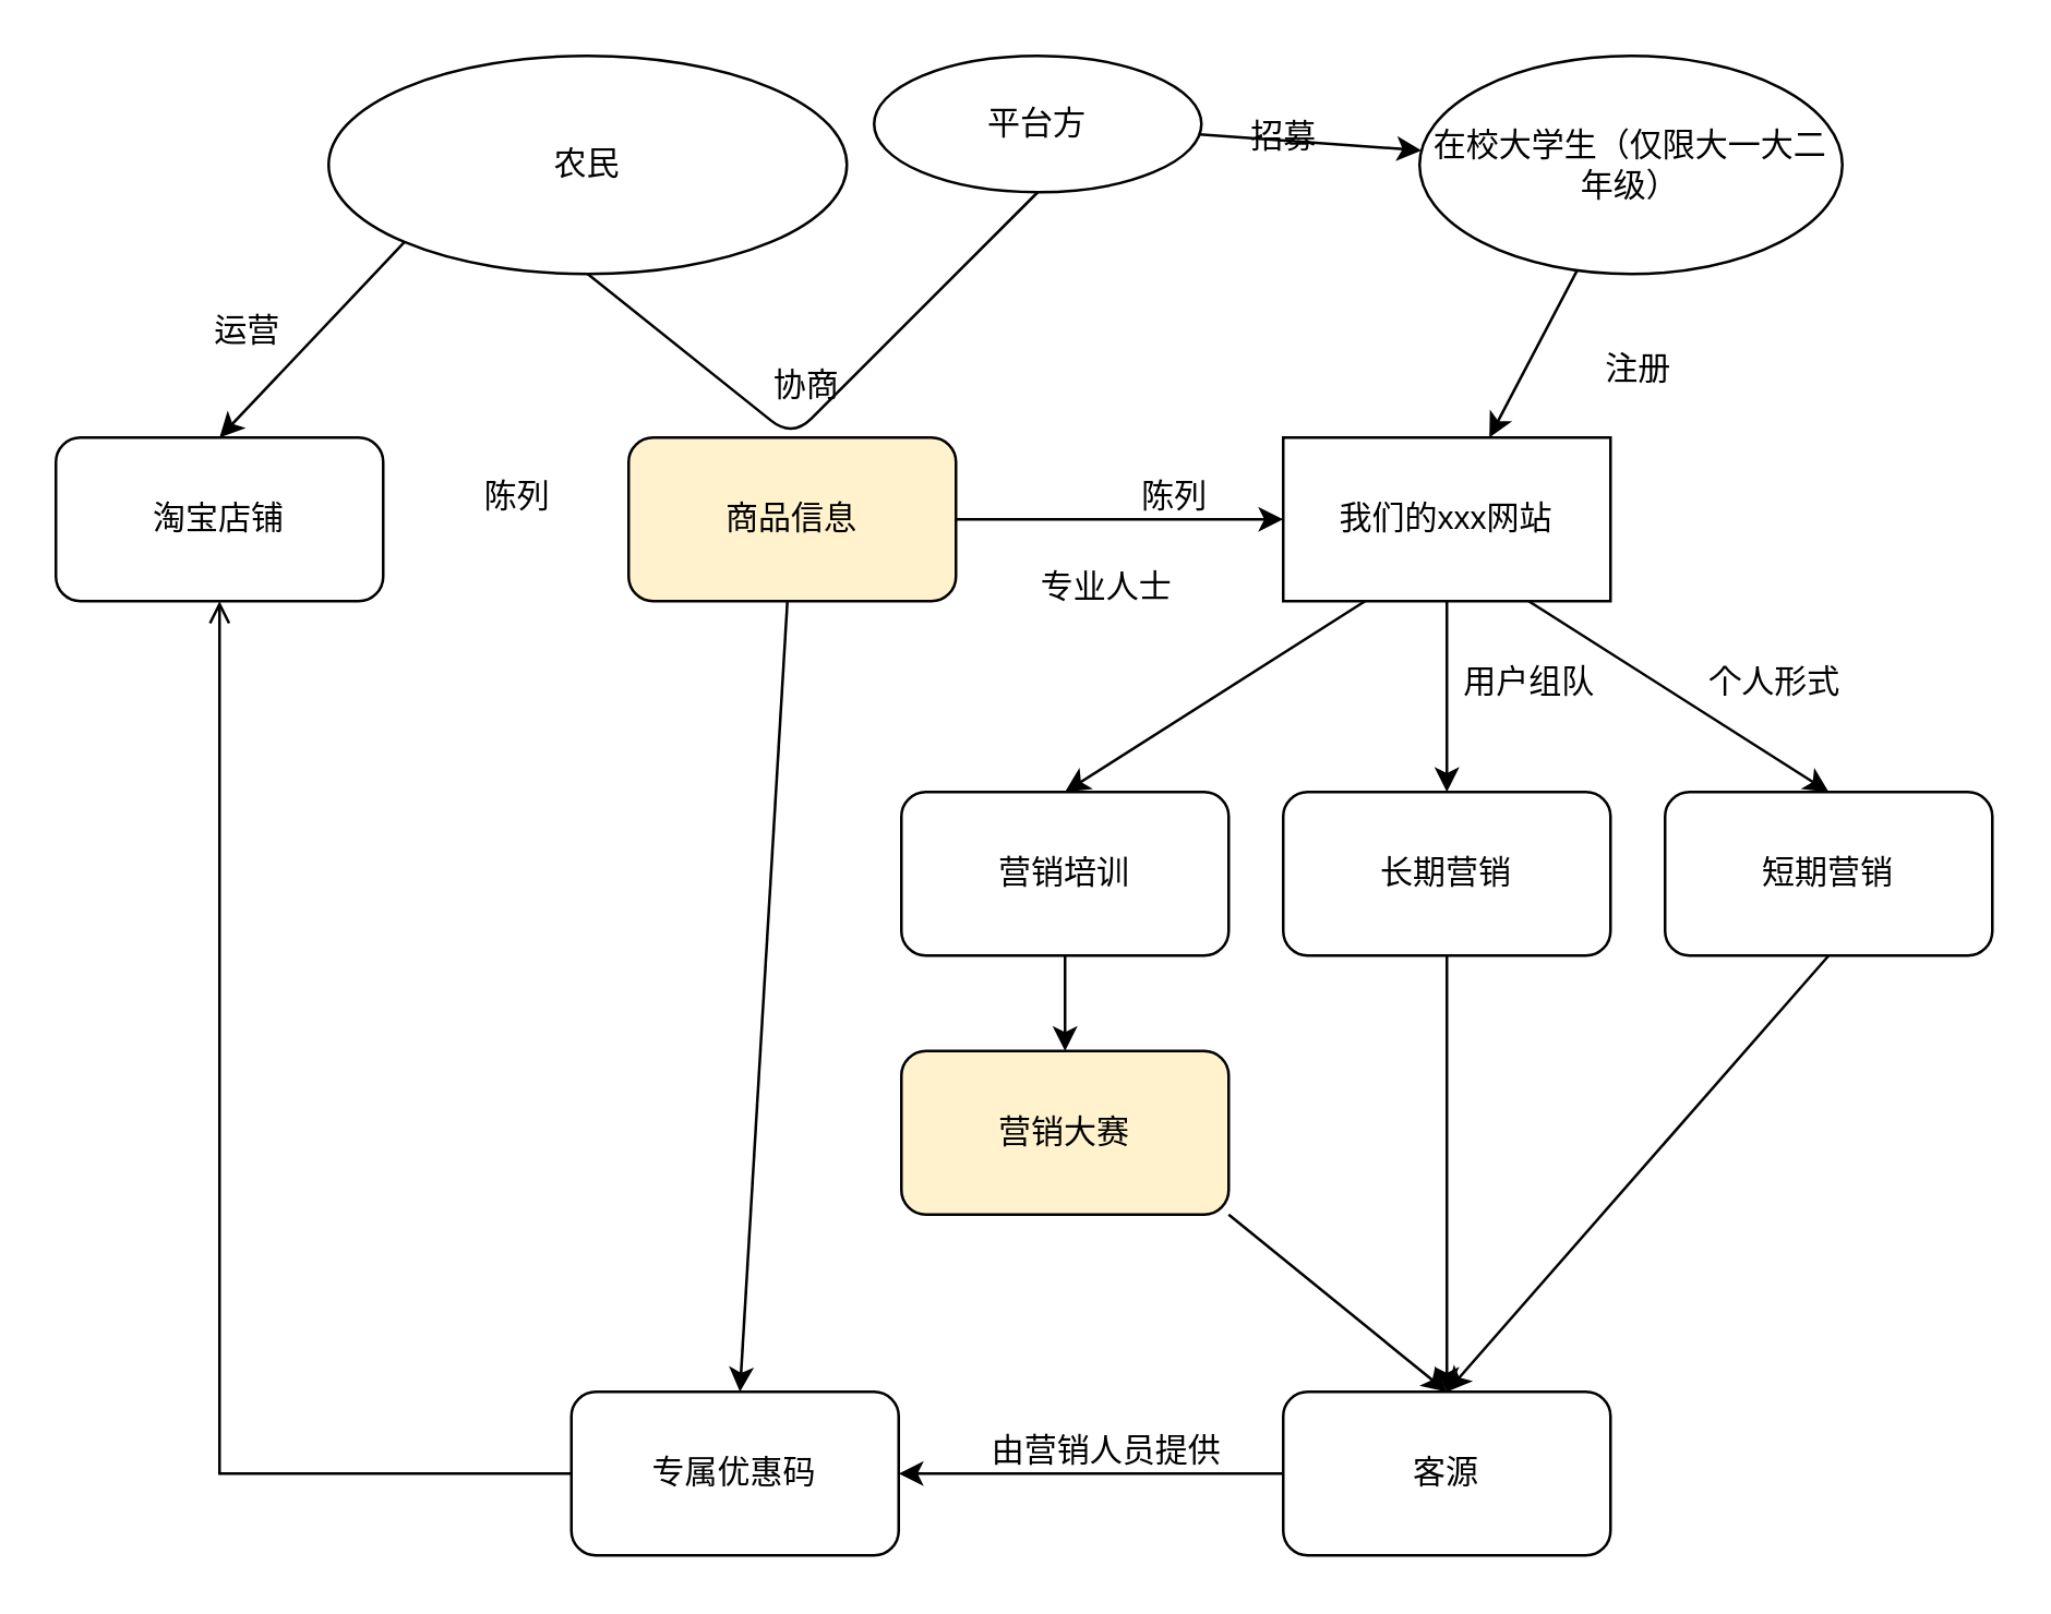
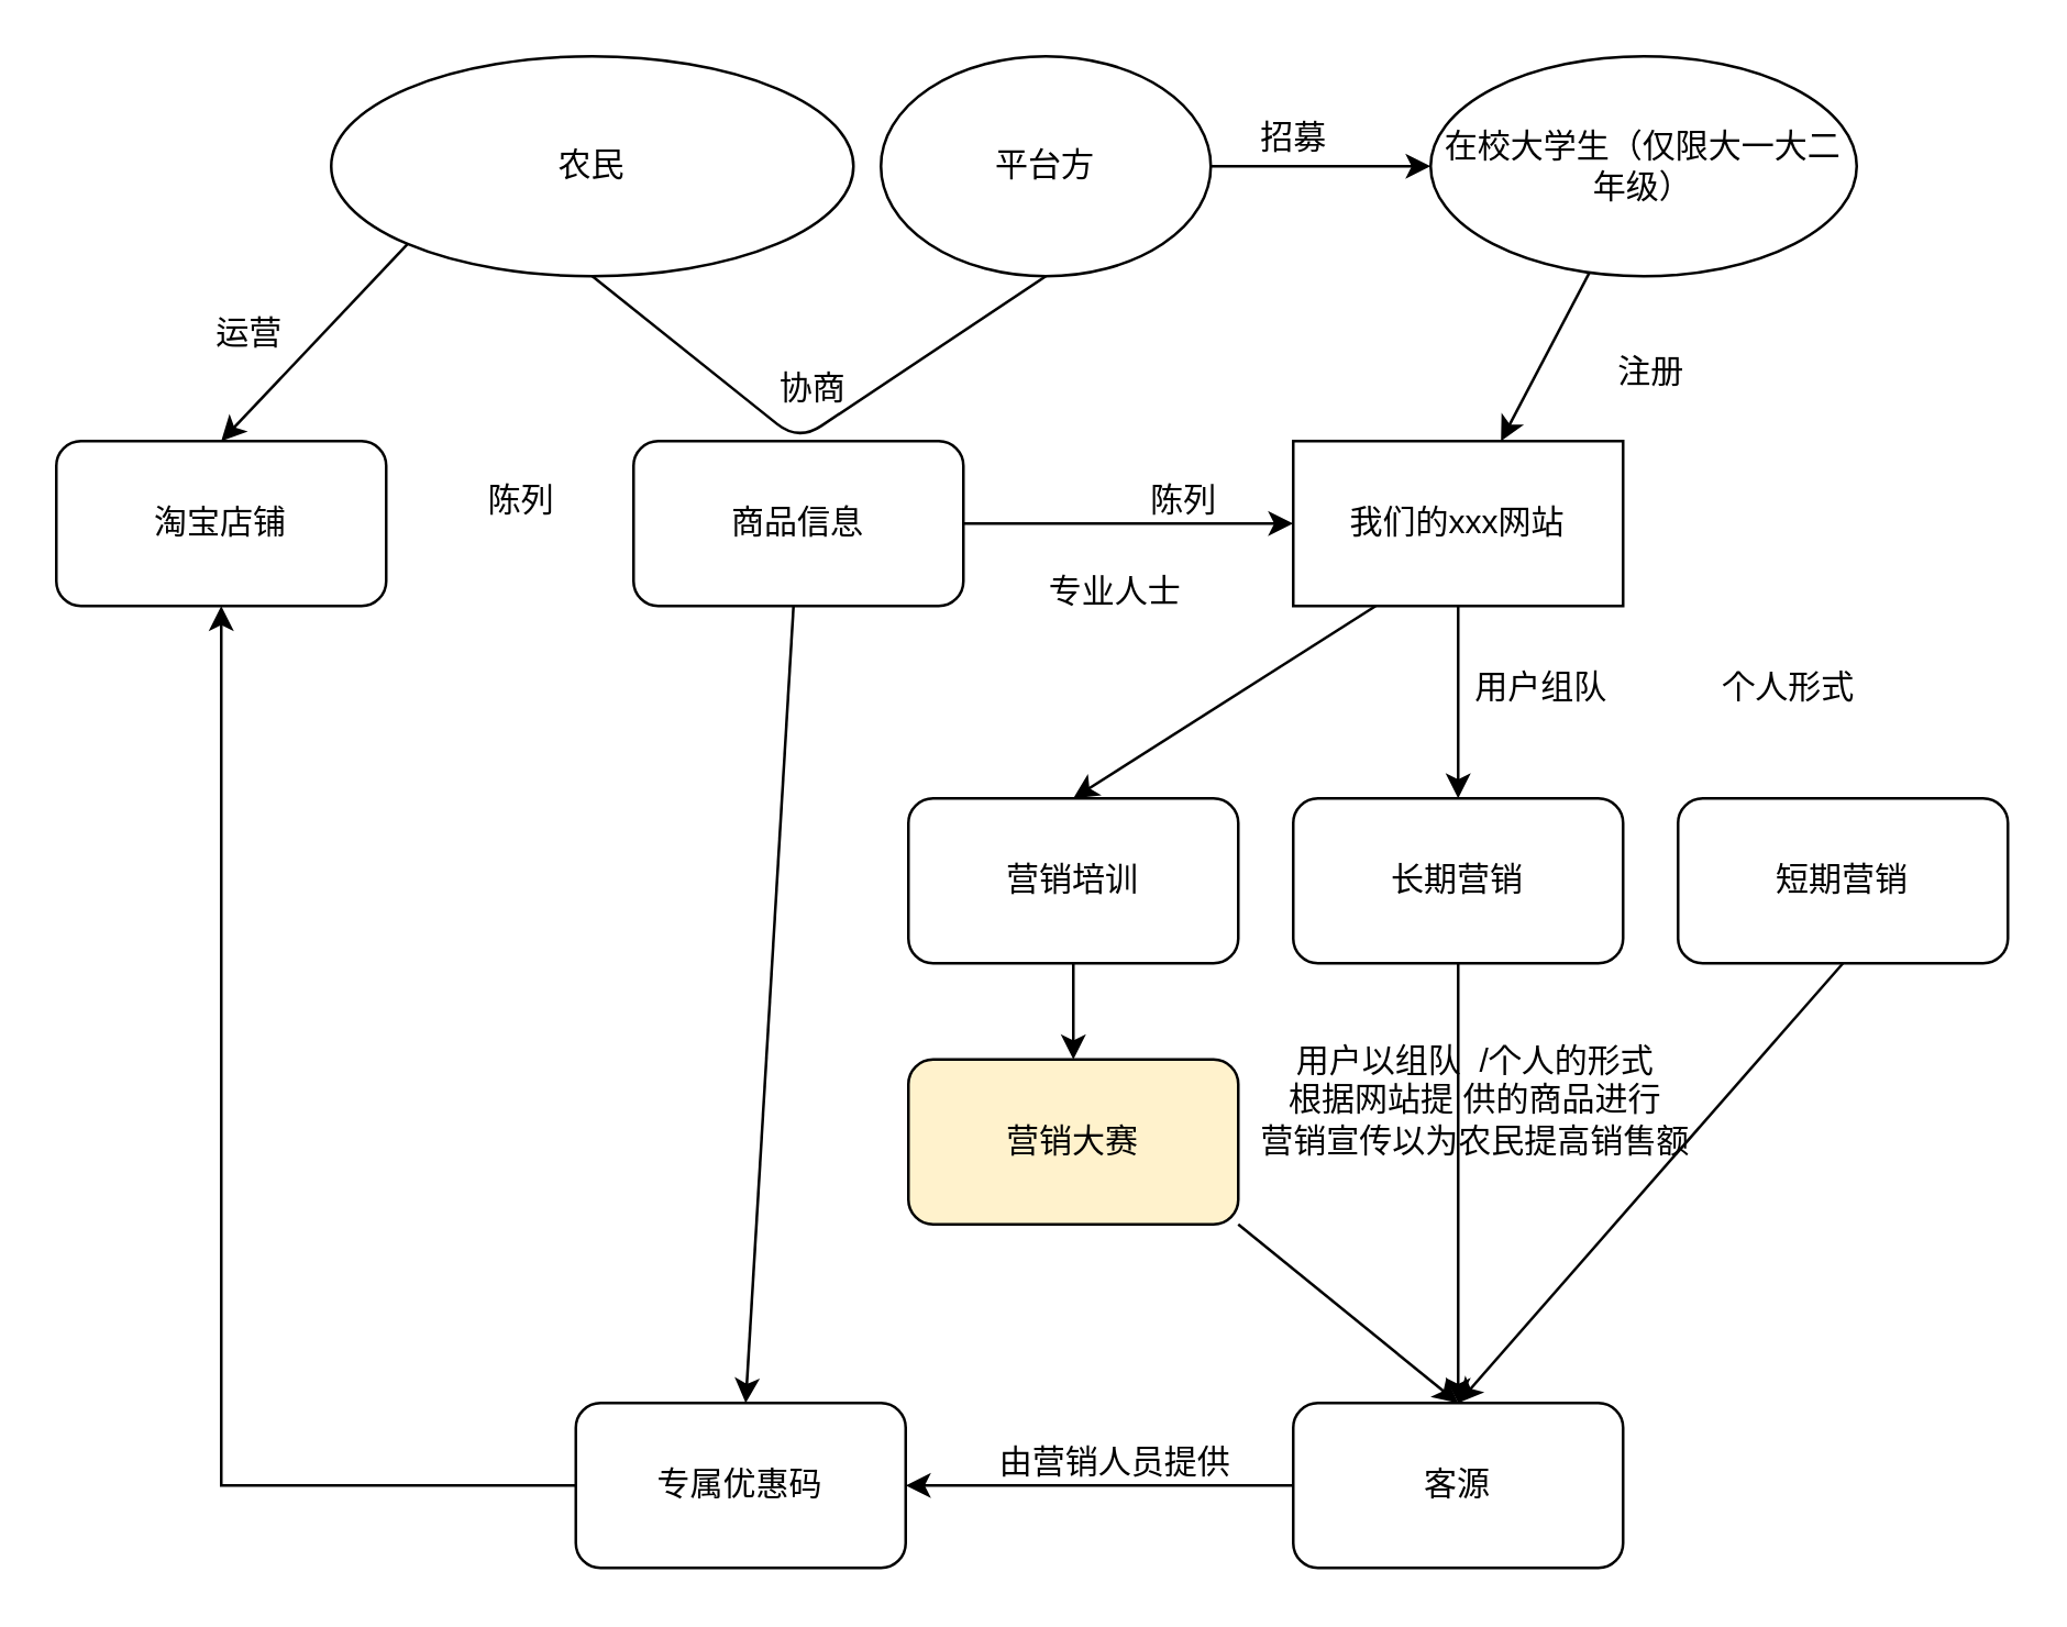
  <mxCell id="0" />
  <mxCell id="1" parent="0" />
  <mxCell id="2" style="rounded=0;orthogonalLoop=1;jettySize=auto;html=1;exitX=0;exitY=1;exitDx=0;exitDy=0;entryX=0.5;entryY=0;entryDx=0;entryDy=0;" parent="1" source="3" target="16" edge="1"><mxGeometry relative="1" as="geometry" /></mxCell>
  <mxCell id="3" value="农民" style="ellipse;whiteSpace=wrap;html=1;" parent="1" vertex="1"><mxGeometry x="120" y="20" width="190" height="80" as="geometry" /></mxCell>
  <mxCell id="4" value="" style="edgeStyle=none;rounded=0;orthogonalLoop=1;jettySize=auto;html=1;" edge="1" parent="1" source="5" target="20"><mxGeometry relative="1" as="geometry" /></mxCell>
- <mxCell id="5" value="平台方" style="ellipse;whiteSpace=wrap;html=1;" parent="1" vertex="1"><mxGeometry x="320" y="20" width="120" height="50" as="geometry" /></mxCell>
+ <mxCell id="5" value="平台方" style="ellipse;whiteSpace=wrap;html=1;" parent="1" vertex="1"><mxGeometry x="320" y="20" width="120" height="80" as="geometry" /></mxCell>
  <mxCell id="6" value="" style="edgeStyle=none;rounded=0;orthogonalLoop=1;jettySize=auto;html=1;startArrow=none;startFill=0;endArrow=classic;endFill=1;" edge="1" parent="1" source="9" target="24"><mxGeometry relative="1" as="geometry" /></mxCell>
  <mxCell id="7" style="edgeStyle=none;rounded=0;orthogonalLoop=1;jettySize=auto;html=1;exitX=0.25;exitY=1;exitDx=0;exitDy=0;entryX=0.5;entryY=0;entryDx=0;entryDy=0;startArrow=none;startFill=0;endArrow=classic;endFill=1;" edge="1" parent="1" source="9" target="28"><mxGeometry relative="1" as="geometry" /></mxCell>
- <mxCell id="8" style="edgeStyle=none;rounded=0;orthogonalLoop=1;jettySize=auto;html=1;exitX=0.75;exitY=1;exitDx=0;exitDy=0;entryX=0.5;entryY=0;entryDx=0;entryDy=0;startArrow=none;startFill=0;endArrow=classic;endFill=1;" edge="1" parent="1" source="9" target="26"><mxGeometry relative="1" as="geometry" /></mxCell>
  <mxCell id="9" value="我们的xxx网站" style="rounded=0;whiteSpace=wrap;html=1;" parent="1" vertex="1"><mxGeometry x="470" y="160" width="120" height="60" as="geometry" /></mxCell>
  <mxCell id="10" value="" style="edgeStyle=orthogonalEdgeStyle;rounded=0;orthogonalLoop=1;jettySize=auto;html=1;exitX=1;exitY=0.5;exitDx=0;exitDy=0;" parent="1" target="9" edge="1" source="15"><mxGeometry relative="1" as="geometry"><mxPoint x="290" y="220" as="sourcePoint" /></mxGeometry></mxCell>
  <mxCell id="11" value="" style="endArrow=none;html=1;entryX=0.5;entryY=1;entryDx=0;entryDy=0;exitX=0.5;exitY=1;exitDx=0;exitDy=0;" parent="1" source="3" target="5" edge="1"><mxGeometry width="50" height="50" relative="1" as="geometry"><mxPoint x="190" y="150" as="sourcePoint" /><mxPoint x="240" y="100" as="targetPoint" /><Array as="points"><mxPoint x="290" y="160" /></Array></mxGeometry></mxCell>
  <mxCell id="12" value="协商" style="text;html=1;align=center;verticalAlign=middle;resizable=0;points=[];autosize=1;" parent="1" vertex="1"><mxGeometry x="275" y="131" width="40" height="20" as="geometry" /></mxCell>
  <mxCell id="13" value="陈列" style="text;html=1;align=center;verticalAlign=middle;resizable=0;points=[];autosize=1;" parent="1" vertex="1"><mxGeometry x="410" y="172" width="40" height="20" as="geometry" /></mxCell>
  <mxCell id="14" style="edgeStyle=none;rounded=0;orthogonalLoop=1;jettySize=auto;html=1;" parent="1" source="15" target="37" edge="1"><mxGeometry relative="1" as="geometry" /></mxCell>
- <mxCell id="15" value="商品信息" style="rounded=1;whiteSpace=wrap;html=1;fillColor=#fff2cc;" parent="1" vertex="1"><mxGeometry x="230" y="160" width="120" height="60" as="geometry" /></mxCell>
+ <mxCell id="15" value="商品信息" style="rounded=1;whiteSpace=wrap;html=1;" parent="1" vertex="1"><mxGeometry x="230" y="160" width="120" height="60" as="geometry" /></mxCell>
  <mxCell id="16" value="淘宝店铺" style="whiteSpace=wrap;html=1;rounded=1;" parent="1" vertex="1"><mxGeometry x="20" y="160" width="120" height="60" as="geometry" /></mxCell>
  <mxCell id="17" value="运营" style="text;html=1;align=center;verticalAlign=middle;resizable=0;points=[];autosize=1;" parent="1" vertex="1"><mxGeometry x="70" y="111" width="40" height="20" as="geometry" /></mxCell>
  <mxCell id="18" value="陈列" style="text;html=1;align=center;verticalAlign=middle;resizable=0;points=[];autosize=1;" parent="1" vertex="1"><mxGeometry x="169" y="172" width="40" height="20" as="geometry" /></mxCell>
  <mxCell id="19" value="" style="edgeStyle=none;rounded=0;orthogonalLoop=1;jettySize=auto;html=1;endArrow=classic;endFill=1;" edge="1" parent="1" source="20" target="9"><mxGeometry relative="1" as="geometry" /></mxCell>
  <mxCell id="20" value="在校大学生（仅限大一大二年级）" style="ellipse;whiteSpace=wrap;html=1;" vertex="1" parent="1"><mxGeometry x="520" y="20" width="155" height="80" as="geometry" /></mxCell>
  <mxCell id="21" value="招募" style="text;html=1;align=center;verticalAlign=middle;resizable=0;points=[];autosize=1;" vertex="1" parent="1"><mxGeometry x="450" y="40" width="40" height="20" as="geometry" /></mxCell>
  <mxCell id="22" value="注册" style="text;html=1;align=center;verticalAlign=middle;resizable=0;points=[];autosize=1;" vertex="1" parent="1"><mxGeometry x="580" y="125" width="40" height="20" as="geometry" /></mxCell>
  <mxCell id="23" style="edgeStyle=none;rounded=0;orthogonalLoop=1;jettySize=auto;html=1;exitX=0.5;exitY=1;exitDx=0;exitDy=0;startArrow=none;startFill=0;endArrow=classic;endFill=1;" edge="1" parent="1" source="24" target="35"><mxGeometry relative="1" as="geometry" /></mxCell>
  <mxCell id="24" value="长期营销" style="rounded=1;whiteSpace=wrap;html=1;" vertex="1" parent="1"><mxGeometry x="470" y="290" width="120" height="60" as="geometry" /></mxCell>
  <mxCell id="25" style="edgeStyle=none;rounded=0;orthogonalLoop=1;jettySize=auto;html=1;exitX=0.5;exitY=1;exitDx=0;exitDy=0;entryX=0.5;entryY=0;entryDx=0;entryDy=0;startArrow=none;startFill=0;endArrow=classic;endFill=1;" edge="1" parent="1" source="26" target="35"><mxGeometry relative="1" as="geometry" /></mxCell>
  <mxCell id="26" value="短期营销" style="rounded=1;whiteSpace=wrap;html=1;" vertex="1" parent="1"><mxGeometry x="610" y="290" width="120" height="60" as="geometry" /></mxCell>
  <mxCell id="27" value="" style="edgeStyle=none;rounded=0;orthogonalLoop=1;jettySize=auto;html=1;startArrow=none;startFill=0;endArrow=classic;endFill=1;" edge="1" parent="1" source="28" target="30"><mxGeometry relative="1" as="geometry" /></mxCell>
  <mxCell id="28" value="营销培训" style="rounded=1;whiteSpace=wrap;html=1;" vertex="1" parent="1"><mxGeometry x="330" y="290" width="120" height="60" as="geometry" /></mxCell>
  <mxCell id="29" style="edgeStyle=none;rounded=0;orthogonalLoop=1;jettySize=auto;html=1;exitX=1;exitY=1;exitDx=0;exitDy=0;startArrow=none;startFill=0;endArrow=classic;endFill=1;entryX=0.5;entryY=0;entryDx=0;entryDy=0;" edge="1" parent="1" source="30" target="35"><mxGeometry relative="1" as="geometry"><mxPoint x="540" y="497" as="targetPoint" /></mxGeometry></mxCell>
  <mxCell id="30" value="营销大赛" style="rounded=1;whiteSpace=wrap;html=1;fillColor=#fff2cc;" vertex="1" parent="1"><mxGeometry x="330" y="385" width="120" height="60" as="geometry" /></mxCell>
  <mxCell id="31" value="用户组队" style="text;html=1;align=center;verticalAlign=middle;resizable=0;points=[];autosize=1;" vertex="1" parent="1"><mxGeometry x="530" y="240" width="60" height="20" as="geometry" /></mxCell>
  <mxCell id="32" value="个人形式" style="text;html=1;align=center;verticalAlign=middle;resizable=0;points=[];autosize=1;" vertex="1" parent="1"><mxGeometry x="620" y="240" width="60" height="20" as="geometry" /></mxCell>
  <mxCell id="33" value="专业人士" style="text;html=1;align=center;verticalAlign=middle;resizable=0;points=[];autosize=1;" vertex="1" parent="1"><mxGeometry x="375" y="205" width="60" height="20" as="geometry" /></mxCell>
  <mxCell id="34" value="" style="edgeStyle=none;rounded=0;orthogonalLoop=1;jettySize=auto;html=1;startArrow=none;startFill=0;endArrow=classic;endFill=1;" edge="1" parent="1" source="35" target="37"><mxGeometry relative="1" as="geometry" /></mxCell>
  <mxCell id="35" value="客源" style="rounded=1;whiteSpace=wrap;html=1;" vertex="1" parent="1"><mxGeometry x="470" y="510" width="120" height="60" as="geometry" /></mxCell>
- <mxCell id="36" style="edgeStyle=orthogonalEdgeStyle;rounded=0;orthogonalLoop=1;jettySize=auto;html=1;exitX=0;exitY=0.5;exitDx=0;exitDy=0;entryX=0.5;entryY=1;entryDx=0;entryDy=0;startArrow=none;startFill=0;endArrow=open;endFill=1;" edge="1" parent="1" source="37" target="16"><mxGeometry relative="1" as="geometry" /></mxCell>
+ <mxCell id="36" style="edgeStyle=orthogonalEdgeStyle;rounded=0;orthogonalLoop=1;jettySize=auto;html=1;exitX=0;exitY=0.5;exitDx=0;exitDy=0;entryX=0.5;entryY=1;entryDx=0;entryDy=0;startArrow=none;startFill=0;endArrow=classic;endFill=1;" edge="1" parent="1" source="37" target="16"><mxGeometry relative="1" as="geometry" /></mxCell>
  <mxCell id="37" value="专属优惠码" style="rounded=1;whiteSpace=wrap;html=1;" vertex="1" parent="1"><mxGeometry x="209" y="510" width="120" height="60" as="geometry" /></mxCell>
+ <mxCell id="38" value="用户以组队&amp;nbsp; /个人的形式&lt;br&gt;根据网站提 供的商品进行&lt;br&gt;营销宣传以为农民提高销售额" style="text;html=1;align=center;verticalAlign=middle;resizable=0;points=[];autosize=1;" vertex="1" parent="1"><mxGeometry x="451" y="375" width="170" height="50" as="geometry" /></mxCell>
  <mxCell id="39" value="由营销人员提供" style="text;html=1;align=center;verticalAlign=middle;resizable=0;points=[];autosize=1;" vertex="1" parent="1"><mxGeometry x="355" y="522" width="100" height="20" as="geometry" /></mxCell>
